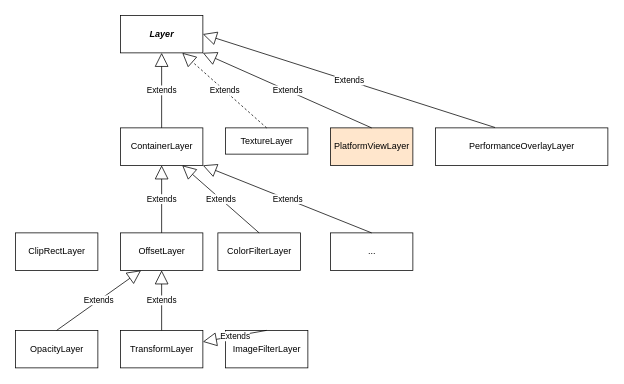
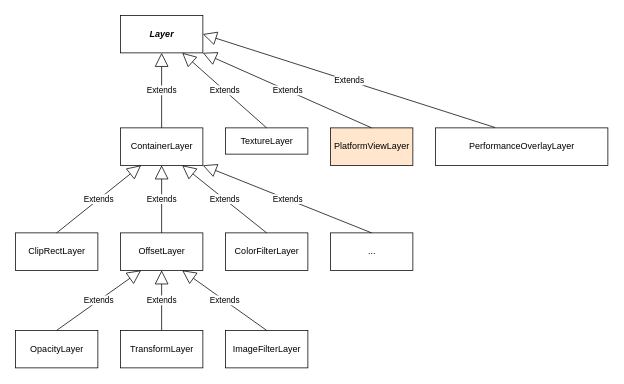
  <mxCell id="0" />
  <mxCell id="1" parent="0" />
  <mxCell id="2" value="&lt;b&gt;&lt;i&gt;Layer&lt;/i&gt;&lt;/b&gt;" style="html=1;" vertex="1" parent="1"><mxGeometry x="160" y="20" width="110" height="50" as="geometry" /></mxCell>
  <mxCell id="3" value="ContainerLayer" style="html=1;" vertex="1" parent="1"><mxGeometry x="160" y="170" width="110" height="50" as="geometry" /></mxCell>
  <mxCell id="4" value="Extends" style="endArrow=block;endSize=16;endFill=0;html=1;rounded=0;entryX=0.5;entryY=1;entryDx=0;entryDy=0;exitX=0.5;exitY=0;exitDx=0;exitDy=0;" edge="1" parent="1" source="3" target="2"><mxGeometry width="160" relative="1" as="geometry"><mxPoint x="130" y="180" as="sourcePoint" /><mxPoint x="220" y="80" as="targetPoint" /></mxGeometry></mxCell>
  <mxCell id="5" value="TextureLayer" style="html=1;" vertex="1" parent="1"><mxGeometry x="300" y="170" width="110" height="35" as="geometry" /></mxCell>
  <mxCell id="6" value="PlatformViewLayer" style="html=1;fillColor=#ffe6cc;" vertex="1" parent="1"><mxGeometry x="440" y="170" width="110" height="50" as="geometry" /></mxCell>
  <mxCell id="7" value="PerformanceOverlayLayer" style="html=1;" vertex="1" parent="1"><mxGeometry x="580" y="170" width="230" height="50" as="geometry" /></mxCell>
- <mxCell id="8" value="Extends" style="endArrow=block;endSize=16;endFill=0;html=1;rounded=0;entryX=0.75;entryY=1;entryDx=0;entryDy=0;exitX=0.5;exitY=0;exitDx=0;exitDy=0;dashed=1;" edge="1" parent="1" source="5" target="2"><mxGeometry width="160" relative="1" as="geometry"><mxPoint x="260" y="180" as="sourcePoint" /><mxPoint x="420" y="180" as="targetPoint" /></mxGeometry></mxCell>
+ <mxCell id="8" value="Extends" style="endArrow=block;endSize=16;endFill=0;html=1;rounded=0;entryX=0.75;entryY=1;entryDx=0;entryDy=0;exitX=0.5;exitY=0;exitDx=0;exitDy=0;" edge="1" parent="1" source="5" target="2"><mxGeometry width="160" relative="1" as="geometry"><mxPoint x="260" y="180" as="sourcePoint" /><mxPoint x="420" y="180" as="targetPoint" /></mxGeometry></mxCell>
  <mxCell id="9" value="Extends" style="endArrow=block;endSize=16;endFill=0;html=1;rounded=0;entryX=1;entryY=1;entryDx=0;entryDy=0;exitX=0.5;exitY=0;exitDx=0;exitDy=0;" edge="1" parent="1" source="6" target="2"><mxGeometry width="160" relative="1" as="geometry"><mxPoint x="260" y="180" as="sourcePoint" /><mxPoint x="420" y="180" as="targetPoint" /></mxGeometry></mxCell>
  <mxCell id="10" value="Extends" style="endArrow=block;endSize=16;endFill=0;html=1;rounded=0;exitX=0.346;exitY=-0.01;exitDx=0;exitDy=0;exitPerimeter=0;entryX=1;entryY=0.5;entryDx=0;entryDy=0;" edge="1" parent="1" source="7" target="2"><mxGeometry width="160" relative="1" as="geometry"><mxPoint x="260" y="180" as="sourcePoint" /><mxPoint x="420" y="180" as="targetPoint" /></mxGeometry></mxCell>
  <mxCell id="11" value="OffsetLayer" style="html=1;" vertex="1" parent="1"><mxGeometry x="160" y="310" width="110" height="50" as="geometry" /></mxCell>
  <mxCell id="12" value="Extends" style="endArrow=block;endSize=16;endFill=0;html=1;rounded=0;exitX=0.5;exitY=0;exitDx=0;exitDy=0;entryX=0.5;entryY=1;entryDx=0;entryDy=0;" edge="1" parent="1" source="11" target="3"><mxGeometry width="160" relative="1" as="geometry"><mxPoint x="250" y="180" as="sourcePoint" /><mxPoint x="410" y="180" as="targetPoint" /></mxGeometry></mxCell>
  <mxCell id="13" value="ClipRectLayer" style="html=1;" vertex="1" parent="1"><mxGeometry x="20" y="310" width="110" height="50" as="geometry" /></mxCell>
- <mxCell id="15" value="ColorFilterLayer" style="html=1;" vertex="1" parent="1"><mxGeometry x="290" y="310" width="110" height="50" as="geometry" /></mxCell>
+ <mxCell id="14" value="Extends" style="endArrow=block;endSize=16;endFill=0;html=1;rounded=0;exitX=0.5;exitY=0;exitDx=0;exitDy=0;entryX=0.25;entryY=1;entryDx=0;entryDy=0;" edge="1" parent="1" source="13" target="3"><mxGeometry width="160" relative="1" as="geometry"><mxPoint x="250" y="180" as="sourcePoint" /><mxPoint x="410" y="180" as="targetPoint" /></mxGeometry></mxCell>
+ <mxCell id="15" value="ColorFilterLayer" style="html=1;" vertex="1" parent="1"><mxGeometry x="300" y="310" width="110" height="50" as="geometry" /></mxCell>
  <mxCell id="16" value="..." style="html=1;" vertex="1" parent="1"><mxGeometry x="440" y="310" width="110" height="50" as="geometry" /></mxCell>
  <mxCell id="17" value="Extends" style="endArrow=block;endSize=16;endFill=0;html=1;rounded=0;exitX=0.5;exitY=0;exitDx=0;exitDy=0;entryX=0.75;entryY=1;entryDx=0;entryDy=0;" edge="1" parent="1" source="15" target="3"><mxGeometry width="160" relative="1" as="geometry"><mxPoint x="300" y="270" as="sourcePoint" /><mxPoint x="460" y="270" as="targetPoint" /></mxGeometry></mxCell>
  <mxCell id="18" value="Extends" style="endArrow=block;endSize=16;endFill=0;html=1;rounded=0;exitX=0.5;exitY=0;exitDx=0;exitDy=0;entryX=1;entryY=1;entryDx=0;entryDy=0;" edge="1" parent="1" source="16" target="3"><mxGeometry width="160" relative="1" as="geometry"><mxPoint x="120" y="180" as="sourcePoint" /><mxPoint x="280" y="180" as="targetPoint" /></mxGeometry></mxCell>
  <mxCell id="19" value="TransformLayer" style="html=1;" vertex="1" parent="1"><mxGeometry x="160" y="440" width="110" height="50" as="geometry" /></mxCell>
  <mxCell id="20" value="Extends" style="endArrow=block;endSize=16;endFill=0;html=1;rounded=0;entryX=0.5;entryY=1;entryDx=0;entryDy=0;" edge="1" parent="1" target="11"><mxGeometry width="160" relative="1" as="geometry"><mxPoint x="215" y="440" as="sourcePoint" /><mxPoint x="370" y="250" as="targetPoint" /></mxGeometry></mxCell>
  <mxCell id="21" value="OpacityLayer" style="html=1;" vertex="1" parent="1"><mxGeometry x="20" y="440" width="110" height="50" as="geometry" /></mxCell>
  <mxCell id="22" value="Extends" style="endArrow=block;endSize=16;endFill=0;html=1;rounded=0;exitX=0.5;exitY=0;exitDx=0;exitDy=0;entryX=0.25;entryY=1;entryDx=0;entryDy=0;" edge="1" parent="1" source="21" target="11"><mxGeometry width="160" relative="1" as="geometry"><mxPoint x="210" y="250" as="sourcePoint" /><mxPoint x="370" y="250" as="targetPoint" /></mxGeometry></mxCell>
  <mxCell id="23" value="ImageFilterLayer" style="html=1;" vertex="1" parent="1"><mxGeometry x="300" y="440" width="110" height="50" as="geometry" /></mxCell>
- <mxCell id="24" value="Extends" style="endArrow=block;endSize=16;endFill=0;html=1;rounded=0;exitX=0.5;exitY=0;exitDx=0;exitDy=0;" edge="1" parent="1" source="23" target="19"><mxGeometry width="160" relative="1" as="geometry"><mxPoint x="210" y="250" as="sourcePoint" /><mxPoint x="370" y="250" as="targetPoint" /></mxGeometry></mxCell>
+ <mxCell id="24" value="Extends" style="endArrow=block;endSize=16;endFill=0;html=1;rounded=0;entryX=0.75;entryY=1;entryDx=0;entryDy=0;exitX=0.5;exitY=0;exitDx=0;exitDy=0;" edge="1" parent="1" source="23" target="11"><mxGeometry width="160" relative="1" as="geometry"><mxPoint x="210" y="250" as="sourcePoint" /><mxPoint x="370" y="250" as="targetPoint" /></mxGeometry></mxCell>
